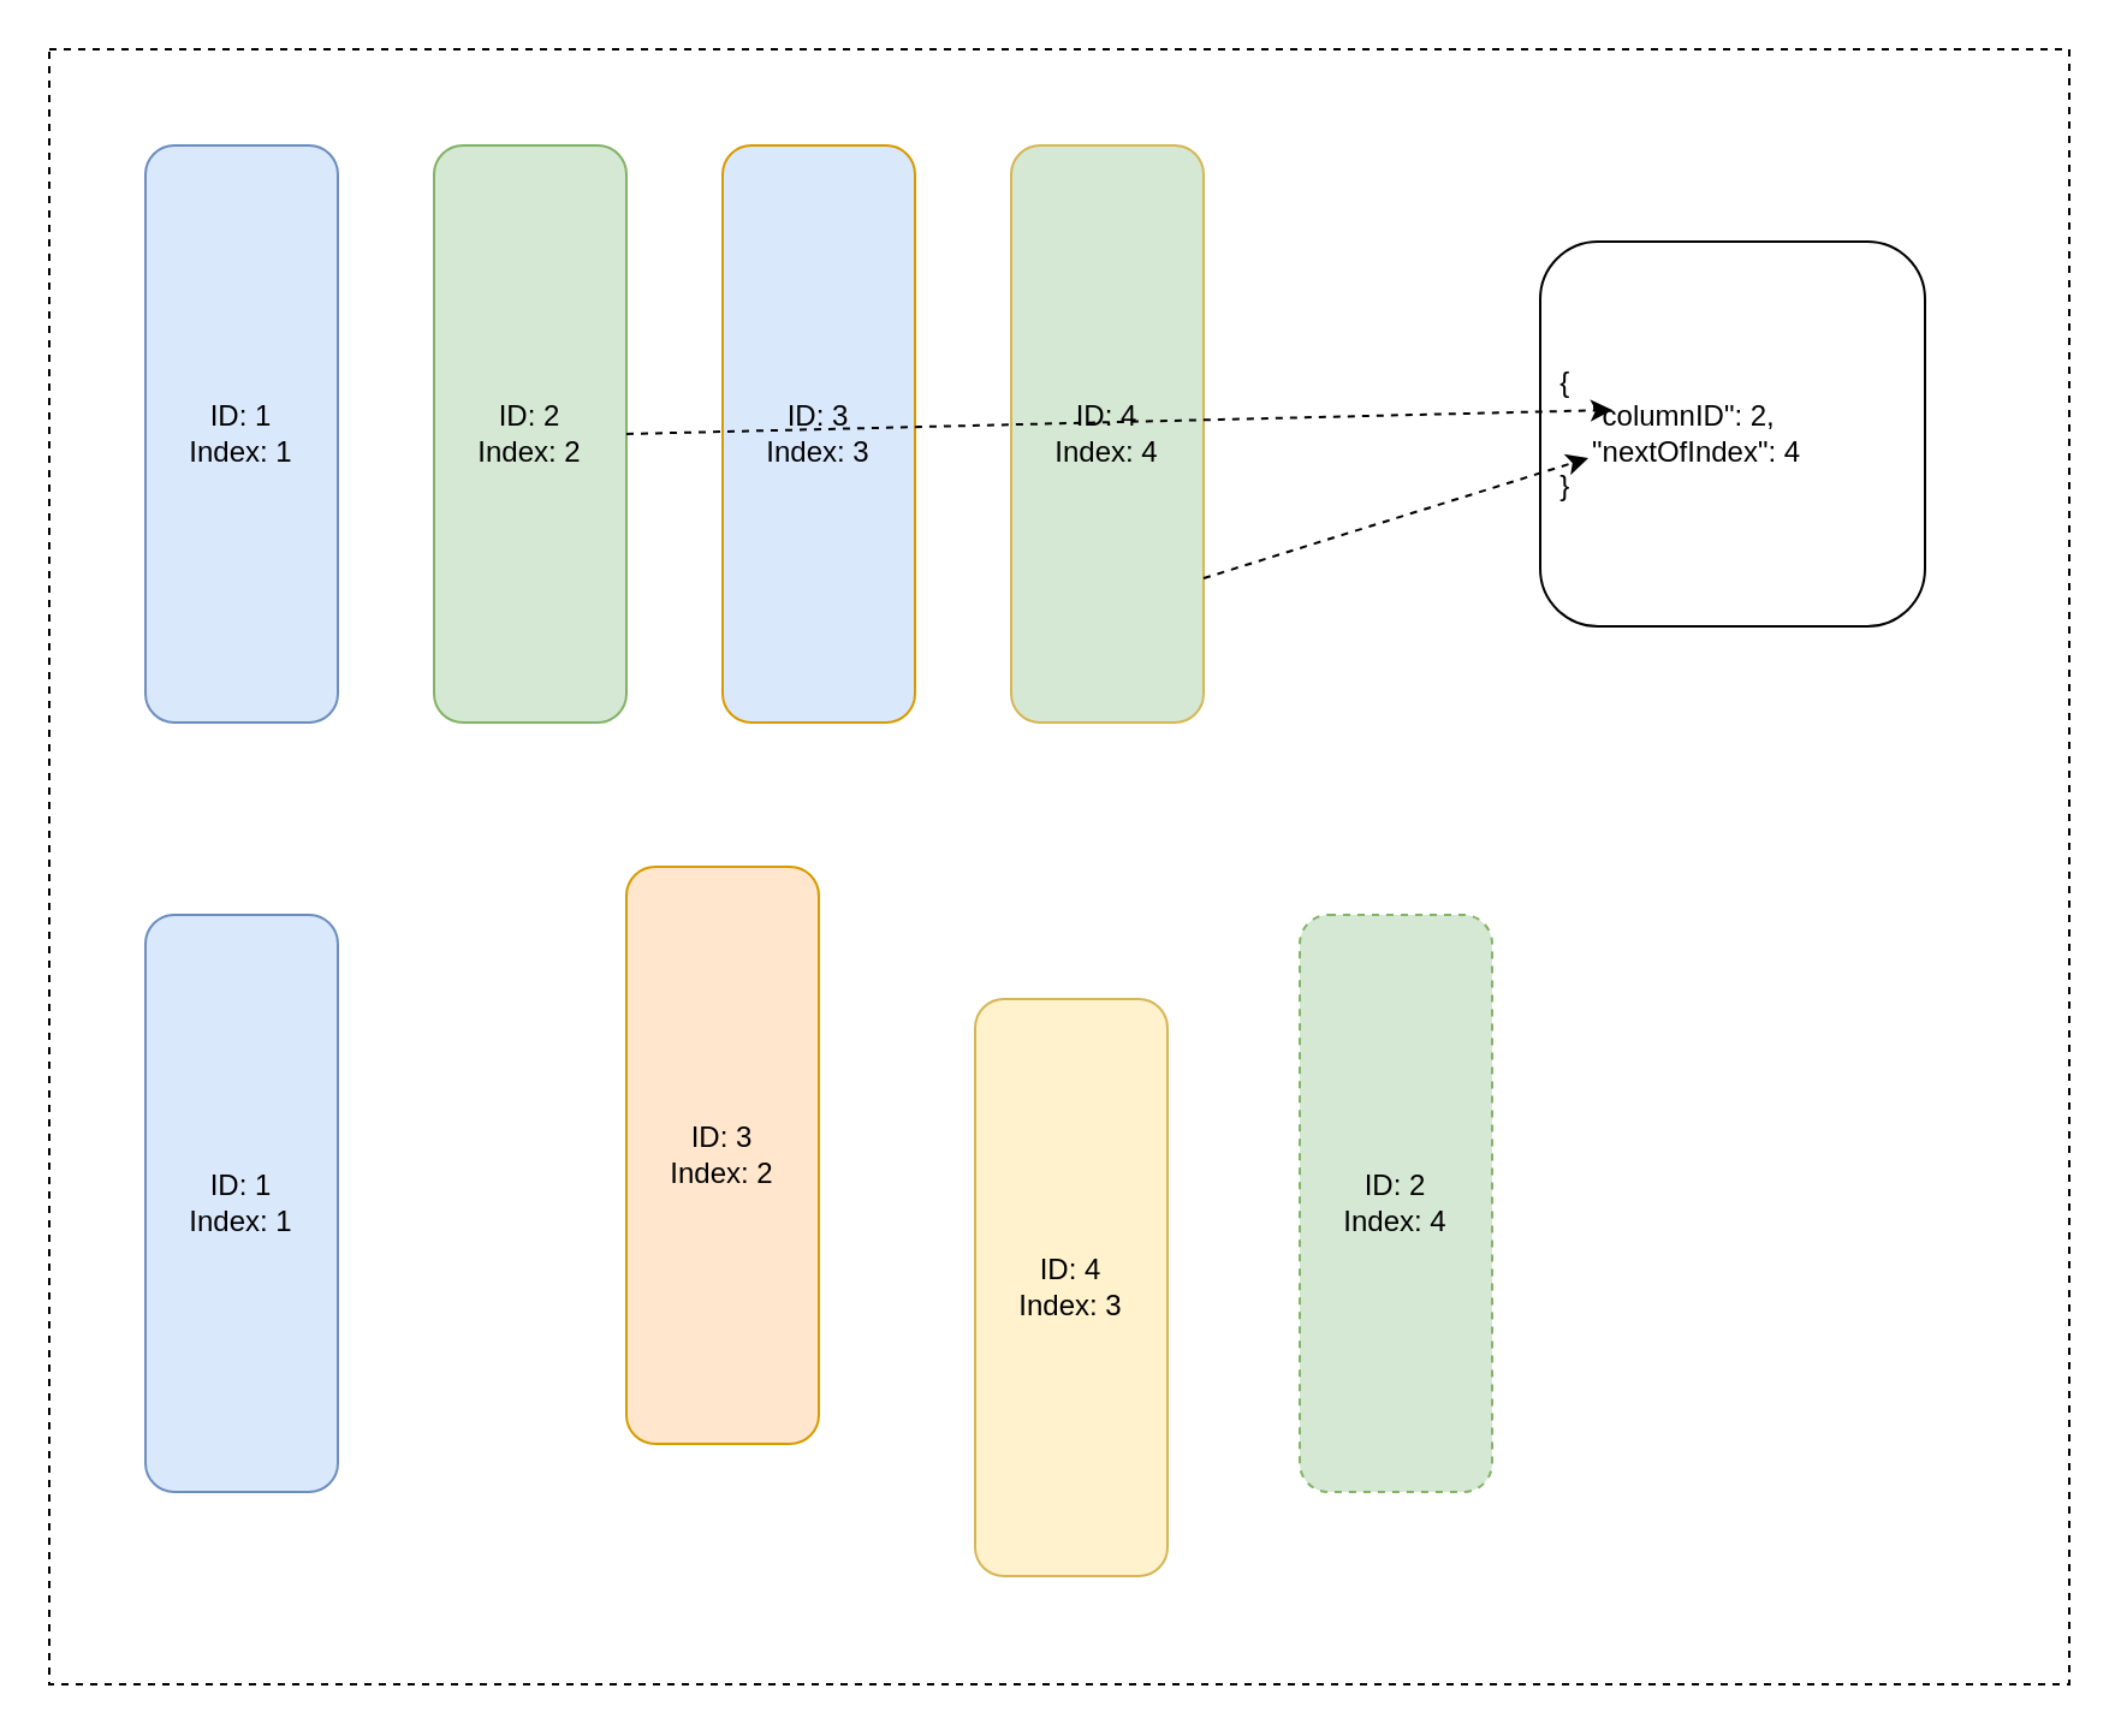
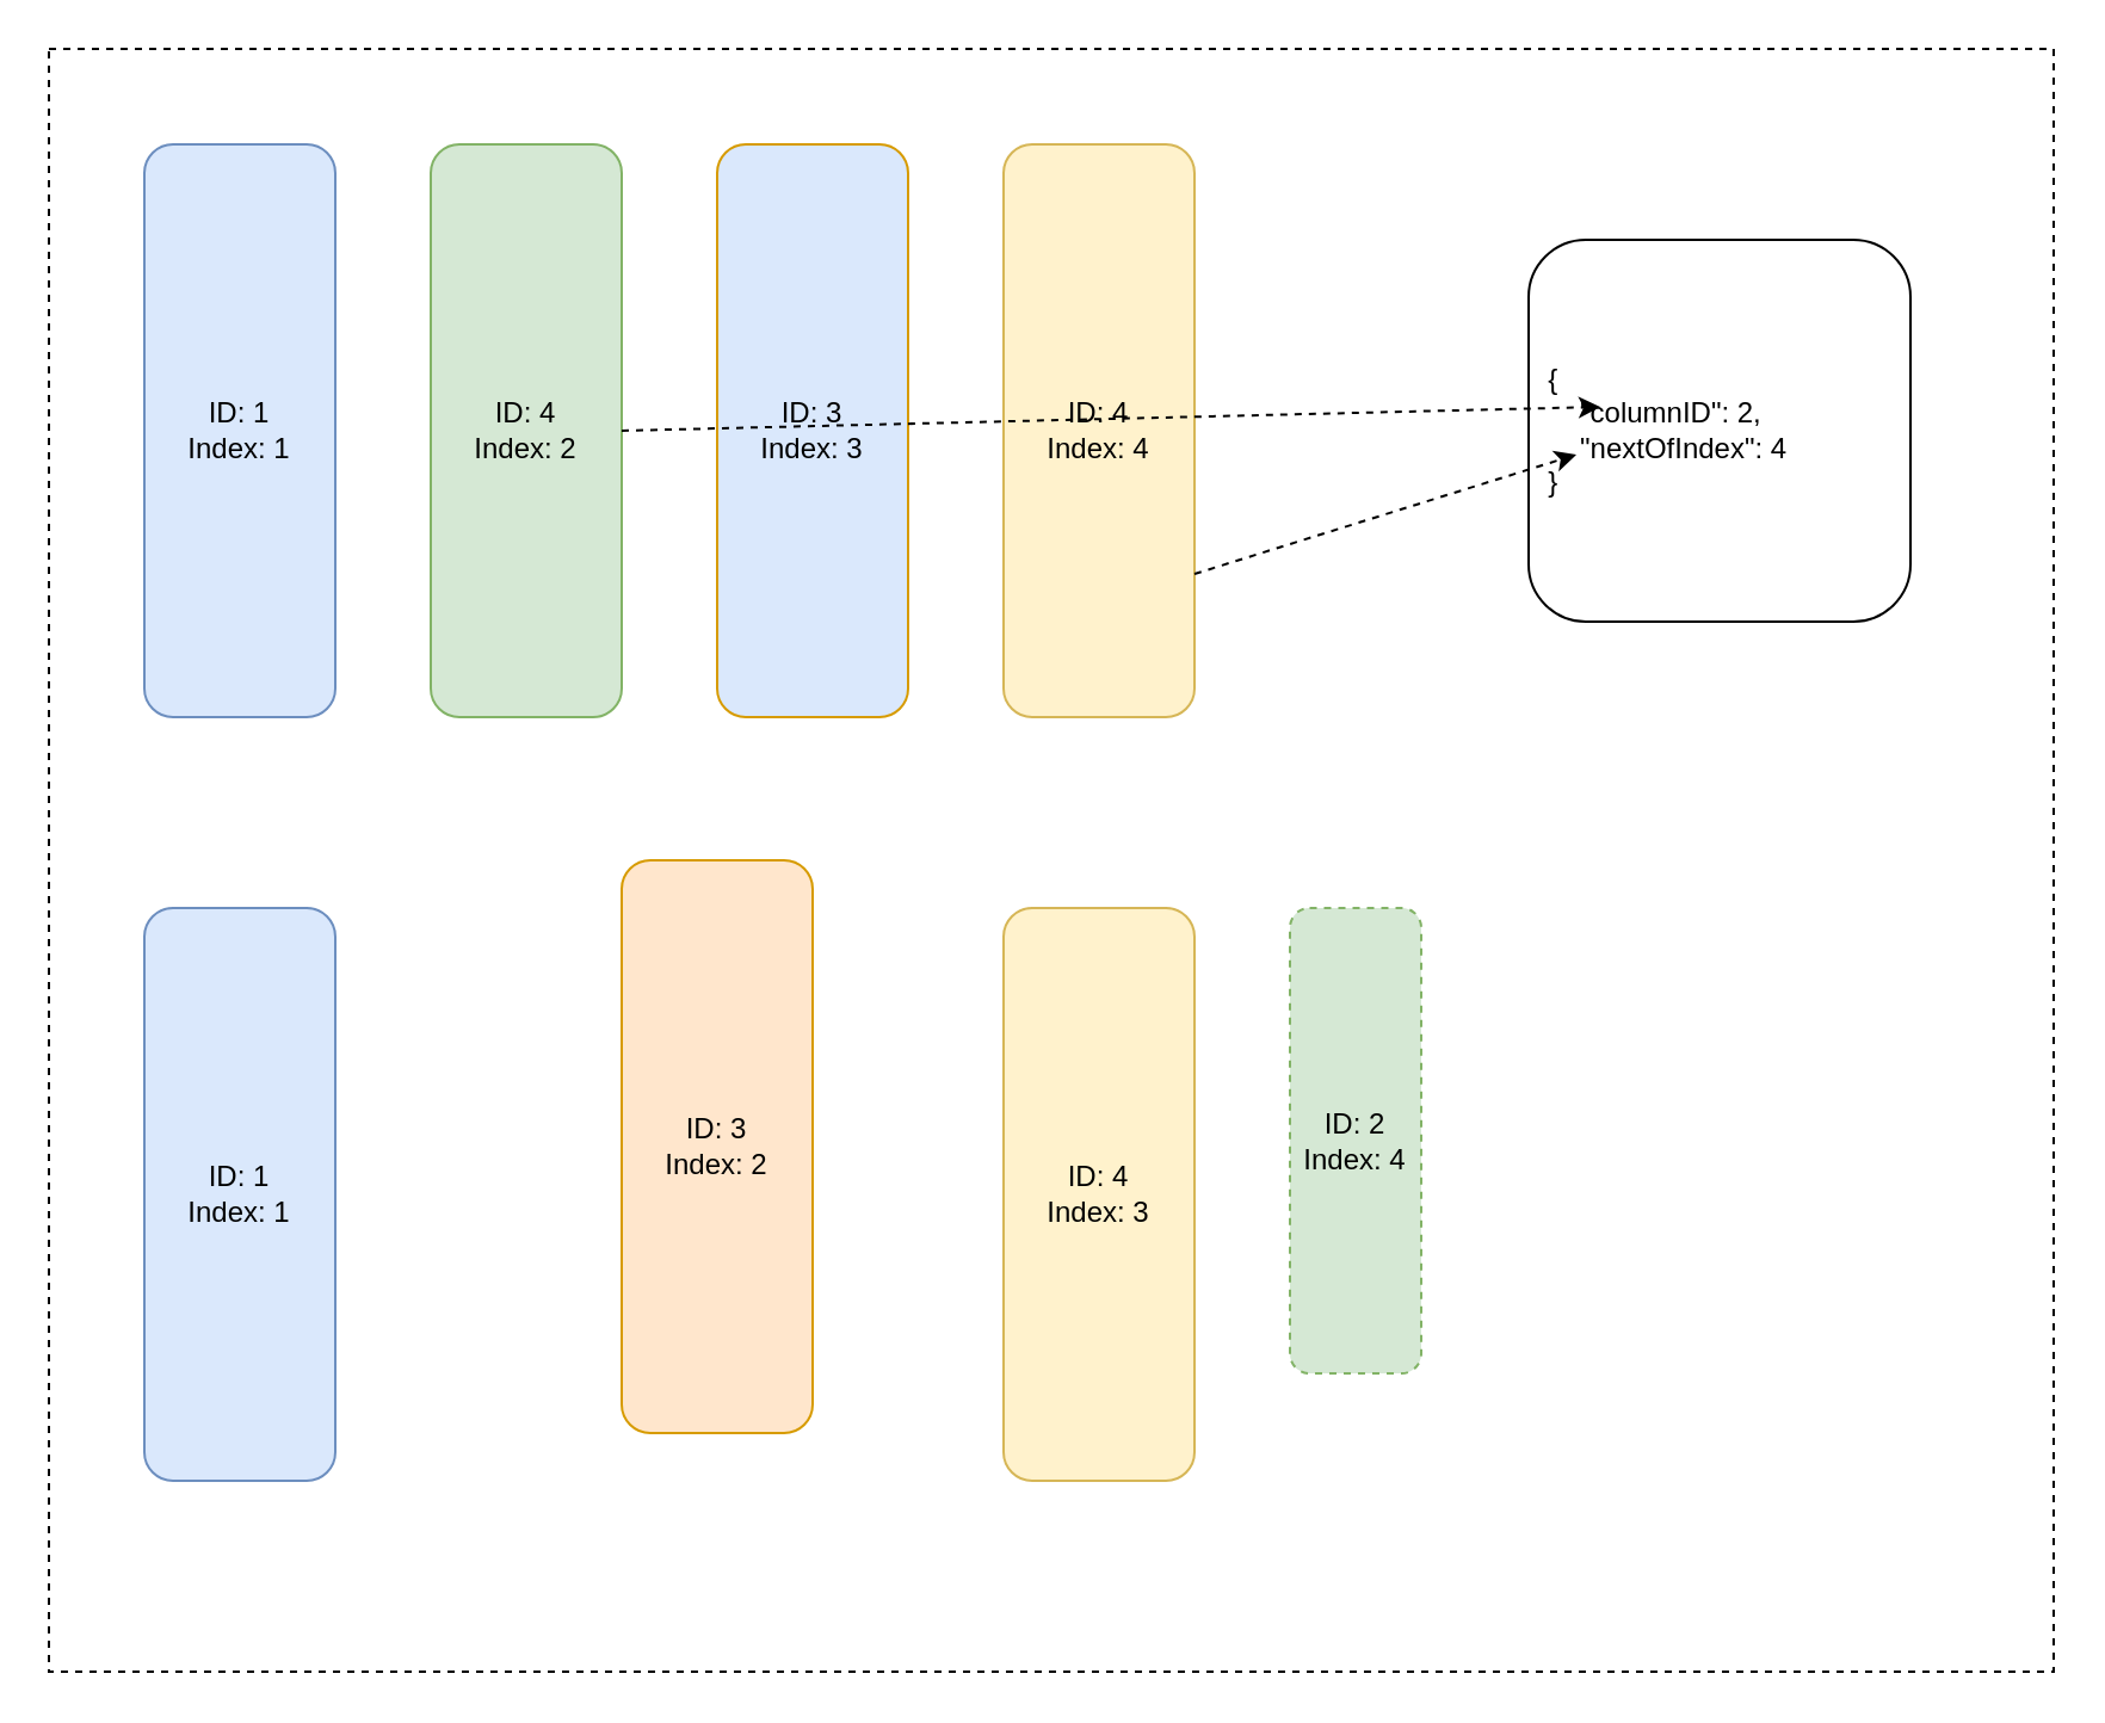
  <mxCell id="0" />
  <mxCell id="1" parent="0" />
  <mxCell id="2" value="" style="rounded=0;whiteSpace=wrap;html=1;dashed=1;" vertex="1" parent="1"><mxGeometry width="840" height="680" as="geometry" x="20" y="20" /></mxCell>
  <mxCell id="3" value="ID: 1&lt;br&gt;Index: 1" style="rounded=1;whiteSpace=wrap;html=1;fillColor=#dae8fc;strokeColor=#6c8ebf;" vertex="1" parent="1"><mxGeometry x="60" y="60" width="80" height="240" as="geometry" /></mxCell>
- <mxCell id="4" value="&lt;span&gt;ID: 2&lt;/span&gt;&lt;br&gt;&lt;span&gt;Index: 2&lt;/span&gt;" style="rounded=1;whiteSpace=wrap;html=1;fillColor=#d5e8d4;strokeColor=#82b366;" vertex="1" parent="1"><mxGeometry x="180" y="60" width="80" height="240" as="geometry" /></mxCell>
+ <mxCell id="4" value="&lt;span&gt;ID: 4&lt;/span&gt;&lt;br&gt;&lt;span&gt;Index: 2&lt;/span&gt;" style="rounded=1;whiteSpace=wrap;html=1;fillColor=#d5e8d4;strokeColor=#82b366;" vertex="1" parent="1"><mxGeometry x="180" y="60" width="80" height="240" as="geometry" /></mxCell>
  <mxCell id="5" value="&lt;span&gt;ID: 3&lt;/span&gt;&lt;br&gt;&lt;span&gt;Index: 3&lt;/span&gt;" style="rounded=1;whiteSpace=wrap;html=1;fillColor=#dae8fc;strokeColor=#d79b00;" vertex="1" parent="1"><mxGeometry x="300" y="60" width="80" height="240" as="geometry" /></mxCell>
- <mxCell id="6" value="&lt;span&gt;ID: 4&lt;/span&gt;&lt;br&gt;&lt;span&gt;Index: 4&lt;/span&gt;" style="rounded=1;whiteSpace=wrap;html=1;fillColor=#d5e8d4;strokeColor=#d6b656;" vertex="1" parent="1"><mxGeometry x="420" y="60" width="80" height="240" as="geometry" /></mxCell>
+ <mxCell id="6" value="&lt;span&gt;ID: 4&lt;/span&gt;&lt;br&gt;&lt;span&gt;Index: 4&lt;/span&gt;" style="rounded=1;whiteSpace=wrap;html=1;fillColor=#fff2cc;strokeColor=#d6b656;" vertex="1" parent="1"><mxGeometry x="420" y="60" width="80" height="240" as="geometry" /></mxCell>
  <mxCell id="7" value="ID: 1&lt;br&gt;Index: 1" style="rounded=1;whiteSpace=wrap;html=1;fillColor=#dae8fc;strokeColor=#6c8ebf;" vertex="1" parent="1"><mxGeometry x="60" y="380" width="80" height="240" as="geometry" /></mxCell>
- <mxCell id="8" value="&lt;span&gt;ID: 2&lt;/span&gt;&lt;br&gt;&lt;span&gt;Index: 4&lt;/span&gt;" style="rounded=1;whiteSpace=wrap;html=1;fillColor=#d5e8d4;strokeColor=#82b366;dashed=1;" vertex="1" parent="1"><mxGeometry x="540" y="380" width="80" height="240" as="geometry" /></mxCell>
+ <mxCell id="8" value="&lt;span&gt;ID: 2&lt;/span&gt;&lt;br&gt;&lt;span&gt;Index: 4&lt;/span&gt;" style="rounded=1;whiteSpace=wrap;html=1;fillColor=#d5e8d4;strokeColor=#82b366;dashed=1;" vertex="1" parent="1"><mxGeometry x="540" y="380" width="55" height="195" as="geometry" /></mxCell>
  <mxCell id="9" value="&lt;span&gt;ID: 3&lt;/span&gt;&lt;br&gt;&lt;span&gt;Index: 2&lt;/span&gt;" style="rounded=1;whiteSpace=wrap;html=1;fillColor=#ffe6cc;strokeColor=#d79b00;" vertex="1" parent="1"><mxGeometry x="260" y="360" width="80" height="240" as="geometry" /></mxCell>
- <mxCell id="10" value="&lt;span&gt;ID: 4&lt;/span&gt;&lt;br&gt;&lt;span&gt;Index: 3&lt;/span&gt;" style="rounded=1;whiteSpace=wrap;html=1;fillColor=#fff2cc;strokeColor=#d6b656;" vertex="1" parent="1"><mxGeometry x="405" y="415" width="80" height="240" as="geometry" /></mxCell>
+ <mxCell id="10" value="&lt;span&gt;ID: 4&lt;/span&gt;&lt;br&gt;&lt;span&gt;Index: 3&lt;/span&gt;" style="rounded=1;whiteSpace=wrap;html=1;fillColor=#fff2cc;strokeColor=#d6b656;" vertex="1" parent="1"><mxGeometry x="420" y="380" width="80" height="240" as="geometry" /></mxCell>
  <mxCell id="11" value="&amp;nbsp; {&lt;br&gt;&amp;nbsp; &amp;nbsp; &amp;nbsp; &quot;columnID&quot;: 2,&lt;br&gt;&amp;nbsp; &amp;nbsp; &amp;nbsp; &quot;nextOfIndex&quot;: 4&lt;br&gt;&amp;nbsp; }" style="rounded=1;whiteSpace=wrap;html=1;align=left;" vertex="1" parent="1"><mxGeometry x="640" y="100" width="160" height="160" as="geometry" /></mxCell>
  <mxCell id="12" value="" style="endArrow=classic;html=1;exitX=1;exitY=0.5;exitDx=0;exitDy=0;dashed=1;" edge="1" parent="1" source="4"><mxGeometry width="50" height="50" relative="1" as="geometry"><mxPoint x="420" y="400" as="sourcePoint" /><mxPoint x="670" y="170" as="targetPoint" /></mxGeometry></mxCell>
  <mxCell id="13" value="" style="endArrow=classic;html=1;exitX=1;exitY=0.75;exitDx=0;exitDy=0;dashed=1;" edge="1" parent="1" source="6"><mxGeometry width="50" height="50" relative="1" as="geometry"><mxPoint x="420" y="400" as="sourcePoint" /><mxPoint x="660" y="190" as="targetPoint" /></mxGeometry></mxCell>
